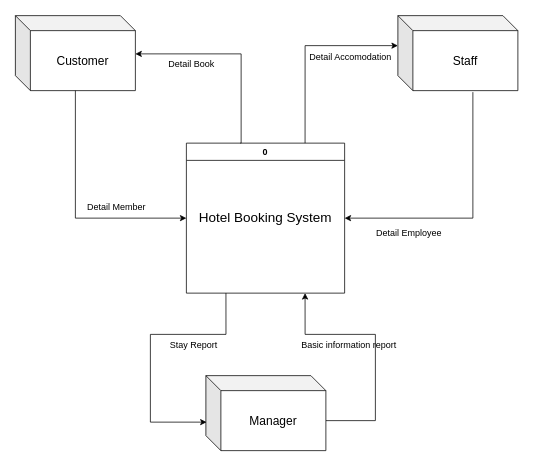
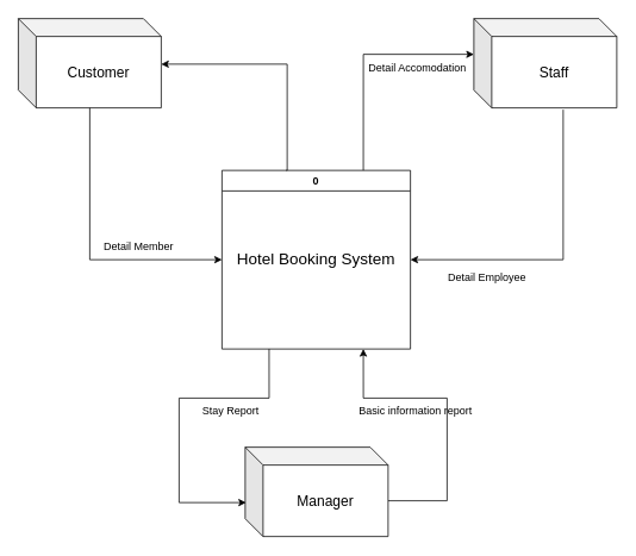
  <mxCell id="0" />
  <mxCell id="1" parent="0" />
  <mxCell id="2" value="0" style="swimlane;whiteSpace=wrap;html=1;" vertex="1" parent="1"><mxGeometry x="248" y="190" width="211" height="200" as="geometry" /></mxCell>
  <mxCell id="3" value="Hotel Booking System" style="text;html=1;align=center;verticalAlign=middle;resizable=0;points=[];autosize=1;strokeColor=none;fillColor=none;fontSize=18;" vertex="1" parent="2"><mxGeometry x="5" y="80" width="200" height="40" as="geometry" /></mxCell>
  <mxCell id="4" value="Customer" style="shape=cube;whiteSpace=wrap;html=1;boundedLbl=1;backgroundOutline=1;darkOpacity=0.05;darkOpacity2=0.1;fontSize=16;" vertex="1" parent="1"><mxGeometry x="20" y="20" width="160" height="100" as="geometry" /></mxCell>
  <mxCell id="5" value="" style="edgeStyle=orthogonalEdgeStyle;rounded=0;orthogonalLoop=1;jettySize=auto;html=1;entryX=1;entryY=0.5;entryDx=0;entryDy=0;exitX=0.625;exitY=1.02;exitDx=0;exitDy=0;exitPerimeter=0;" edge="1" parent="1" source="6" target="2"><mxGeometry relative="1" as="geometry"><mxPoint x="610" y="290" as="targetPoint" /><Array as="points"><mxPoint x="630" y="290" /></Array></mxGeometry></mxCell>
  <mxCell id="6" value="Staff" style="shape=cube;whiteSpace=wrap;html=1;boundedLbl=1;backgroundOutline=1;darkOpacity=0.05;darkOpacity2=0.1;fontSize=16;" vertex="1" parent="1"><mxGeometry x="530" y="20" width="160" height="100" as="geometry" /></mxCell>
  <mxCell id="7" style="edgeStyle=orthogonalEdgeStyle;rounded=0;orthogonalLoop=1;jettySize=auto;html=1;exitX=0;exitY=0;exitDx=160;exitDy=60;exitPerimeter=0;entryX=0.75;entryY=1;entryDx=0;entryDy=0;" edge="1" parent="1" source="8" target="2"><mxGeometry relative="1" as="geometry"><Array as="points"><mxPoint x="500" y="560" /><mxPoint x="500" y="445" /><mxPoint x="406" y="445" /></Array></mxGeometry></mxCell>
  <mxCell id="8" value="Manager" style="shape=cube;whiteSpace=wrap;html=1;boundedLbl=1;backgroundOutline=1;darkOpacity=0.05;darkOpacity2=0.1;fontSize=16;" vertex="1" parent="1"><mxGeometry x="274" y="500" width="160" height="100" as="geometry" /></mxCell>
  <mxCell id="9" value="" style="endArrow=classic;html=1;rounded=0;edgeStyle=orthogonalEdgeStyle;entryX=0;entryY=0.5;entryDx=0;entryDy=0;" edge="1" parent="1" source="4" target="2"><mxGeometry width="50" height="50" relative="1" as="geometry"><mxPoint x="100" y="170" as="sourcePoint" /><mxPoint x="100" y="280" as="targetPoint" /><Array as="points"><mxPoint x="100" y="290" /></Array></mxGeometry></mxCell>
  <mxCell id="10" value="" style="endArrow=classic;html=1;rounded=0;exitX=0.341;exitY=0;exitDx=0;exitDy=0;exitPerimeter=0;edgeStyle=orthogonalEdgeStyle;entryX=1;entryY=0.51;entryDx=0;entryDy=0;entryPerimeter=0;" edge="1" parent="1" source="2" target="4"><mxGeometry width="50" height="50" relative="1" as="geometry"><mxPoint x="290" y="70" as="sourcePoint" /><mxPoint x="320" y="30" as="targetPoint" /><Array as="points"><mxPoint x="321" y="190" /><mxPoint x="321" y="71" /></Array></mxGeometry></mxCell>
  <mxCell id="11" value="" style="endArrow=classic;html=1;rounded=0;exitX=0.75;exitY=0;exitDx=0;exitDy=0;edgeStyle=orthogonalEdgeStyle;entryX=0;entryY=0;entryDx=0;entryDy=40;entryPerimeter=0;" edge="1" parent="1" source="2" target="6"><mxGeometry width="50" height="50" relative="1" as="geometry"><mxPoint x="390" y="130" as="sourcePoint" /><mxPoint x="406" y="70" as="targetPoint" /></mxGeometry></mxCell>
  <mxCell id="12" value="" style="endArrow=classic;html=1;rounded=0;exitX=0.25;exitY=1;exitDx=0;exitDy=0;edgeStyle=orthogonalEdgeStyle;entryX=0.006;entryY=0.62;entryDx=0;entryDy=0;entryPerimeter=0;" edge="1" parent="1" source="2" target="8"><mxGeometry width="50" height="50" relative="1" as="geometry"><mxPoint x="240" y="350" as="sourcePoint" /><mxPoint x="190" y="580" as="targetPoint" /><Array as="points"><mxPoint x="301" y="445" /><mxPoint x="200" y="445" /><mxPoint x="200" y="562" /></Array></mxGeometry></mxCell>
- <mxCell id="13" value="Detail Book" style="text;html=1;strokeColor=none;fillColor=none;align=center;verticalAlign=middle;whiteSpace=wrap;rounded=0;" vertex="1" parent="1"><mxGeometry x="190" y="70" width="130" height="30" as="geometry" /></mxCell>
  <mxCell id="14" value="Detail Member" style="text;html=1;strokeColor=none;fillColor=none;align=center;verticalAlign=middle;whiteSpace=wrap;rounded=0;" vertex="1" parent="1"><mxGeometry x="90" y="260" width="130" height="30" as="geometry" /></mxCell>
  <mxCell id="15" value="Detail Accomodation" style="text;html=1;strokeColor=none;fillColor=none;align=center;verticalAlign=middle;whiteSpace=wrap;rounded=0;" vertex="1" parent="1"><mxGeometry x="402" y="60" width="130" height="30" as="geometry" /></mxCell>
  <mxCell id="16" value="Detail Employee" style="text;html=1;strokeColor=none;fillColor=none;align=center;verticalAlign=middle;whiteSpace=wrap;rounded=0;" vertex="1" parent="1"><mxGeometry x="480" y="295" width="130" height="30" as="geometry" /></mxCell>
  <mxCell id="17" value="Stay Report" style="text;html=1;strokeColor=none;fillColor=none;align=center;verticalAlign=middle;whiteSpace=wrap;rounded=0;" vertex="1" parent="1"><mxGeometry x="193" y="445" width="130" height="30" as="geometry" /></mxCell>
  <mxCell id="18" value="Basic information report" style="text;html=1;strokeColor=none;fillColor=none;align=center;verticalAlign=middle;whiteSpace=wrap;rounded=0;" vertex="1" parent="1"><mxGeometry x="400" y="445" width="130" height="30" as="geometry" /></mxCell>
